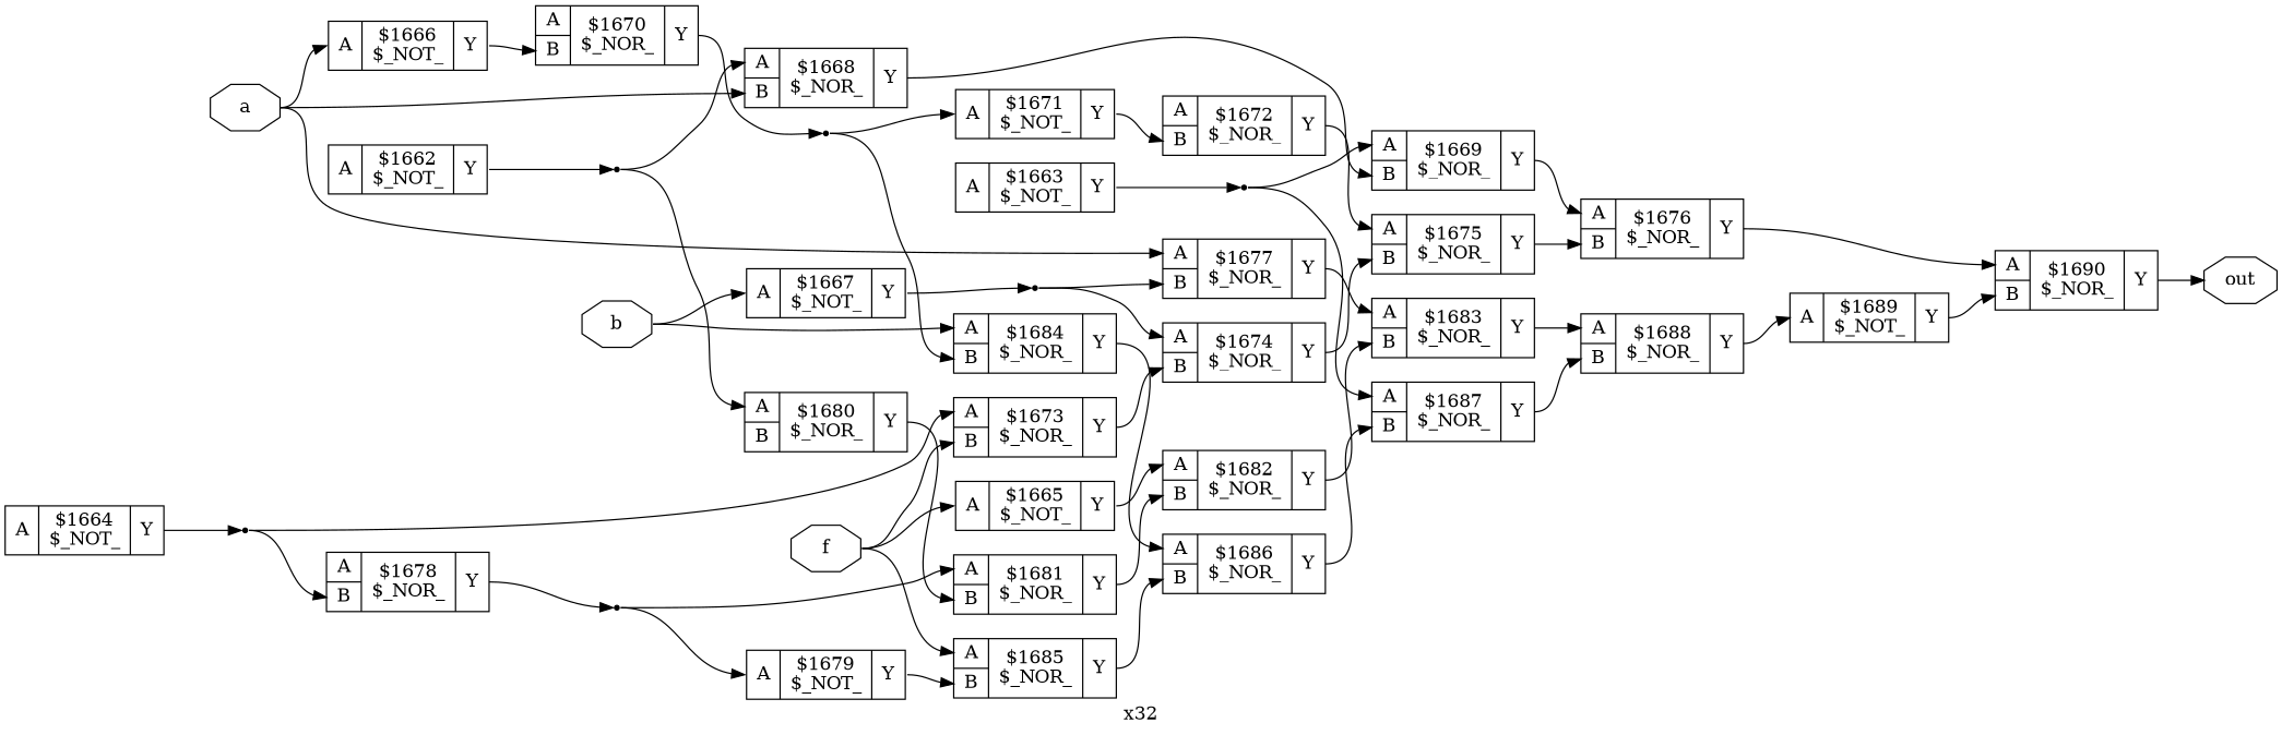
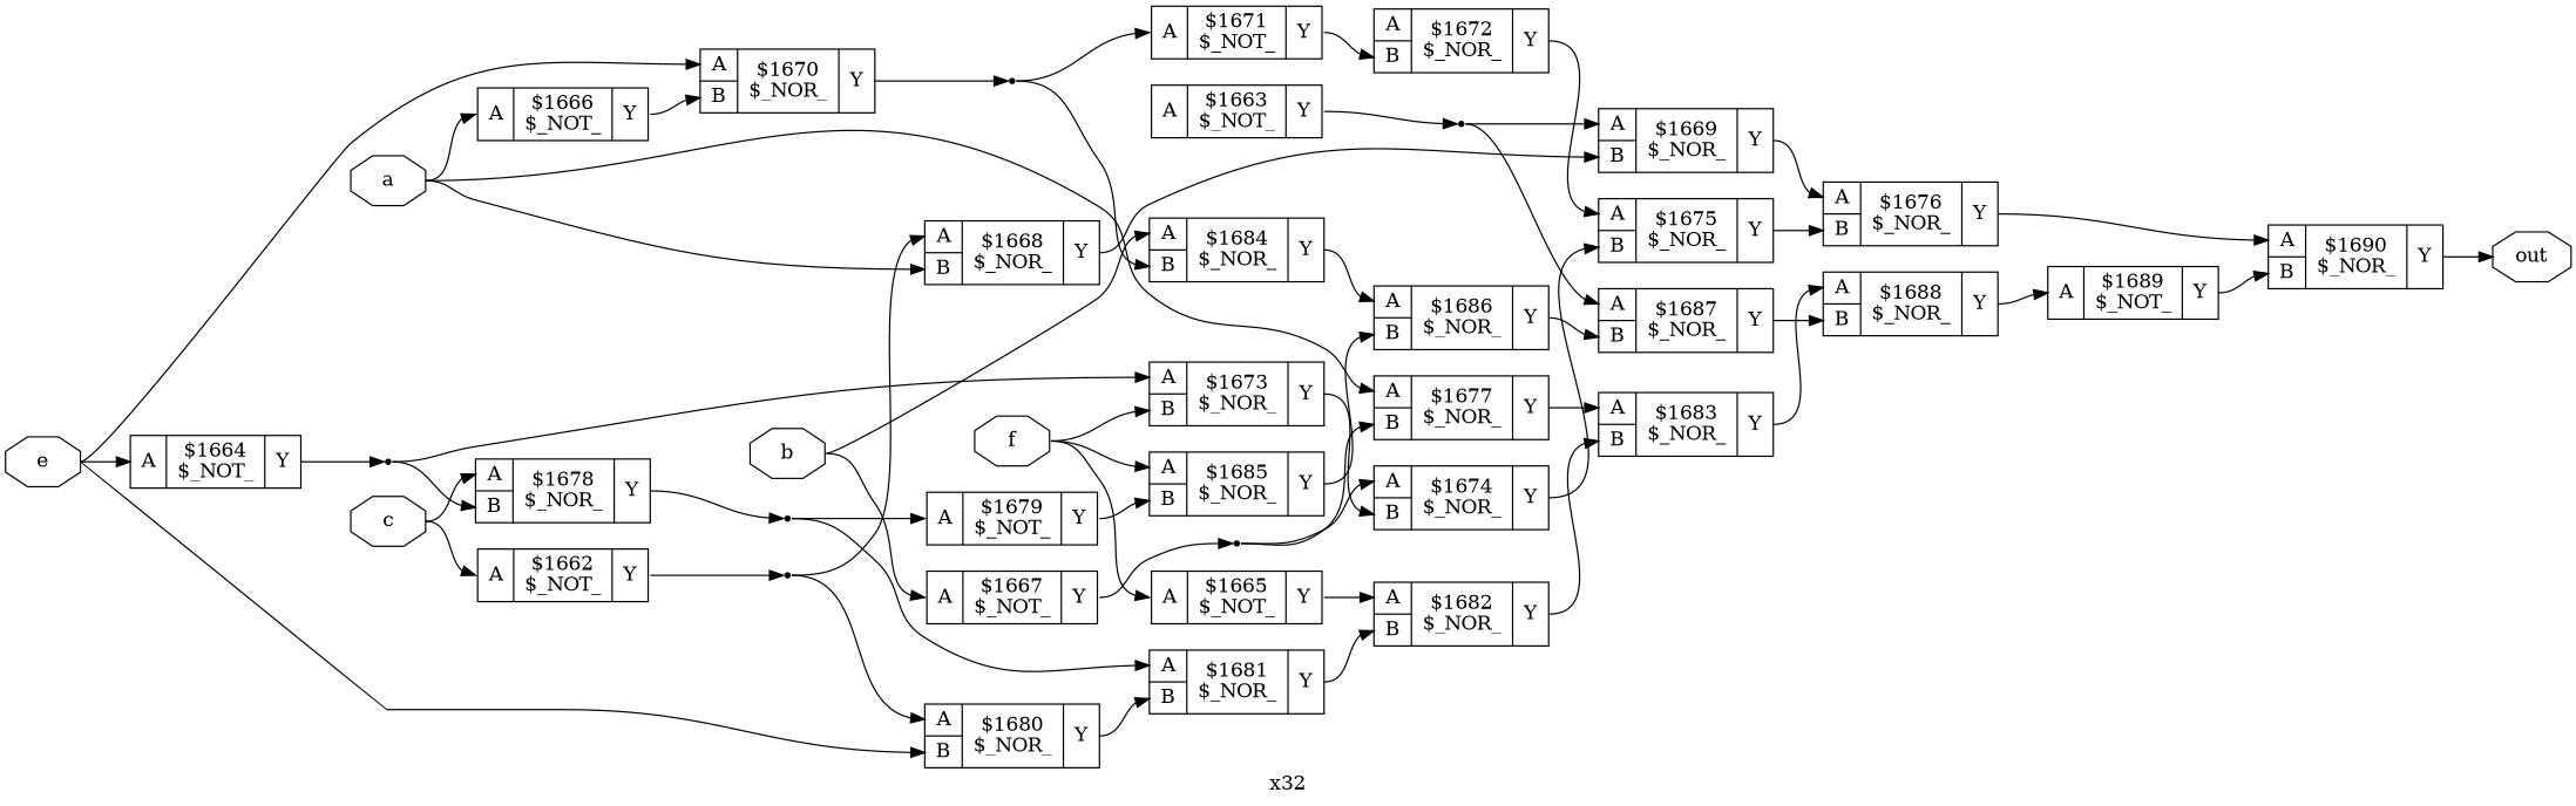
  digraph {
    label=x32
    rankdir=LR
    remincross=true
    node [shape=record]
    edge [color=black headport="p36:w" tailport="p37:e"]
    n29 [color=black fontcolor=black label=a shape=octagon]
    c42 [label="{{<p36> A}|$1666\n$_NOT_|{<p37> Y}}"]
    c45 [label="{{<p36> A|<p44> B}|$1668\n$_NOR_|{<p37> Y}}"]
    c54 [label="{{<p36> A|<p44> B}|$1677\n$_NOR_|{<p37> Y}}"]
    c47 [label="{{<p36> A|<p44> B}|$1670\n$_NOR_|{<p37> Y}}"]
    c46 [label="{{<p36> A|<p44> B}|$1669\n$_NOR_|{<p37> Y}}"]
    c60 [label="{{<p36> A|<p44> B}|$1683\n$_NOR_|{<p37> Y}}"]
    n30 [color=black fontcolor=black label=b shape=octagon]
    c43 [label="{{<p36> A}|$1667\n$_NOT_|{<p37> Y}}"]
    c61 [label="{{<p36> A|<p44> B}|$1684\n$_NOR_|{<p37> Y}}"]
    n4 [shape=point]
    c63 [label="{{<p36> A|<p44> B}|$1686\n$_NOR_|{<p37> Y}}"]
+   n31 [color=black fontcolor=black label=c shape=octagon]
    c38 [label="{{<p36> A}|$1662\n$_NOT_|{<p37> Y}}"]
    c55 [label="{{<p36> A|<p44> B}|$1678\n$_NOR_|{<p37> Y}}"]
    n27 [shape=point]
    n15 [shape=point]
    c39 [label="{{<p36> A}|$1663\n$_NOT_|{<p37> Y}}"]
    n28 [shape=point]
    c49 [label="{{<p36> A|<p44> B}|$1672\n$_NOR_|{<p37> Y}}"]
    c52 [label="{{<p36> A|<p44> B}|$1675\n$_NOR_|{<p37> Y}}"]
+   n33 [color=black fontcolor=black label=e shape=octagon]
    c40 [label="{{<p36> A}|$1664\n$_NOT_|{<p37> Y}}"]
    c57 [label="{{<p36> A|<p44> B}|$1680\n$_NOR_|{<p37> Y}}"]
    n1 [shape=point]
    n7 [shape=point]
    c58 [label="{{<p36> A|<p44> B}|$1681\n$_NOR_|{<p37> Y}}"]
    n34 [color=black fontcolor=black label=f shape=octagon]
    c41 [label="{{<p36> A}|$1665\n$_NOT_|{<p37> Y}}"]
    c50 [label="{{<p36> A|<p44> B}|$1673\n$_NOR_|{<p37> Y}}"]
    c62 [label="{{<p36> A|<p44> B}|$1685\n$_NOR_|{<p37> Y}}"]
    c59 [label="{{<p36> A|<p44> B}|$1682\n$_NOR_|{<p37> Y}}"]
    c51 [label="{{<p36> A|<p44> B}|$1674\n$_NOR_|{<p37> Y}}"]
    n35 [color=black fontcolor=black label=out shape=octagon]
    c64 [label="{{<p36> A|<p44> B}|$1687\n$_NOR_|{<p37> Y}}"]
    c53 [label="{{<p36> A|<p44> B}|$1676\n$_NOR_|{<p37> Y}}"]
    c67 [label="{{<p36> A|<p44> B}|$1690\n$_NOR_|{<p37> Y}}"]
    c48 [label="{{<p36> A}|$1671\n$_NOT_|{<p37> Y}}"]
    c65 [label="{{<p36> A|<p44> B}|$1688\n$_NOR_|{<p37> Y}}"]
    c56 [label="{{<p36> A}|$1679\n$_NOT_|{<p37> Y}}"]
    c66 [label="{{<p36> A}|$1689\n$_NOT_|{<p37> Y}}"]
    n29 -> c42 [tailport=e]
    n29 -> c45 [headport="p44:w" tailport=e]
    n29 -> c54 [tailport=e]
    c42 -> c47 [headport="p44:w"]
    c45 -> c46 [headport="p44:w"]
    c54 -> c60
    c47 -> n7 [headport=w]
    c46 -> c53
    c60 -> c65
    n30 -> c43 [tailport=e]
    n30 -> c61 [tailport=e]
    c43 -> n4 [headport=w]
    c61 -> c63
    n4 -> c54 [headport="p44:w" tailport=e]
    n4 -> c51 [tailport=e]
    c63 -> c64 [headport="p44:w"]
+   n31 -> c38 [tailport=e]
+   n31 -> c55 [tailport=e]
    c38 -> n27 [headport=w]
    c55 -> n15 [headport=w]
    n27 -> c45 [tailport=e]
    n27 -> c57 [tailport=e]
    n15 -> c58 [tailport=e]
    n15 -> c56 [tailport=e]
    c39 -> n28 [headport=w]
    n28 -> c46 [tailport=e]
    n28 -> c64 [tailport=e]
    c49 -> c52
    c52 -> c53 [headport="p44:w"]
+   n33 -> c47 [tailport=e]
+   n33 -> c40 [tailport=e]
+   n33 -> c57 [headport="p44:w" tailport=e]
    c40 -> n1 [headport=w]
    c57 -> c58 [headport="p44:w"]
    n1 -> c55 [headport="p44:w" tailport=e]
    n1 -> c50 [tailport=e]
    n7 -> c61 [headport="p44:w" tailport=e]
    n7 -> c48 [tailport=e]
    c58 -> c59 [headport="p44:w"]
    n34 -> c41 [tailport=e]
    n34 -> c50 [headport="p44:w" tailport=e]
    n34 -> c62 [tailport=e]
    c41 -> c59
    c50 -> c51 [headport="p44:w"]
    c62 -> c63 [headport="p44:w"]
    c59 -> c60 [headport="p44:w"]
    c51 -> c52 [headport="p44:w"]
    c64 -> c65 [headport="p44:w"]
    c53 -> c67
    c67 -> n35 [headport=w]
    c48 -> c49 [headport="p44:w"]
    c65 -> c66
    c56 -> c62 [headport="p44:w"]
    c66 -> c67 [headport="p44:w"]
  }
